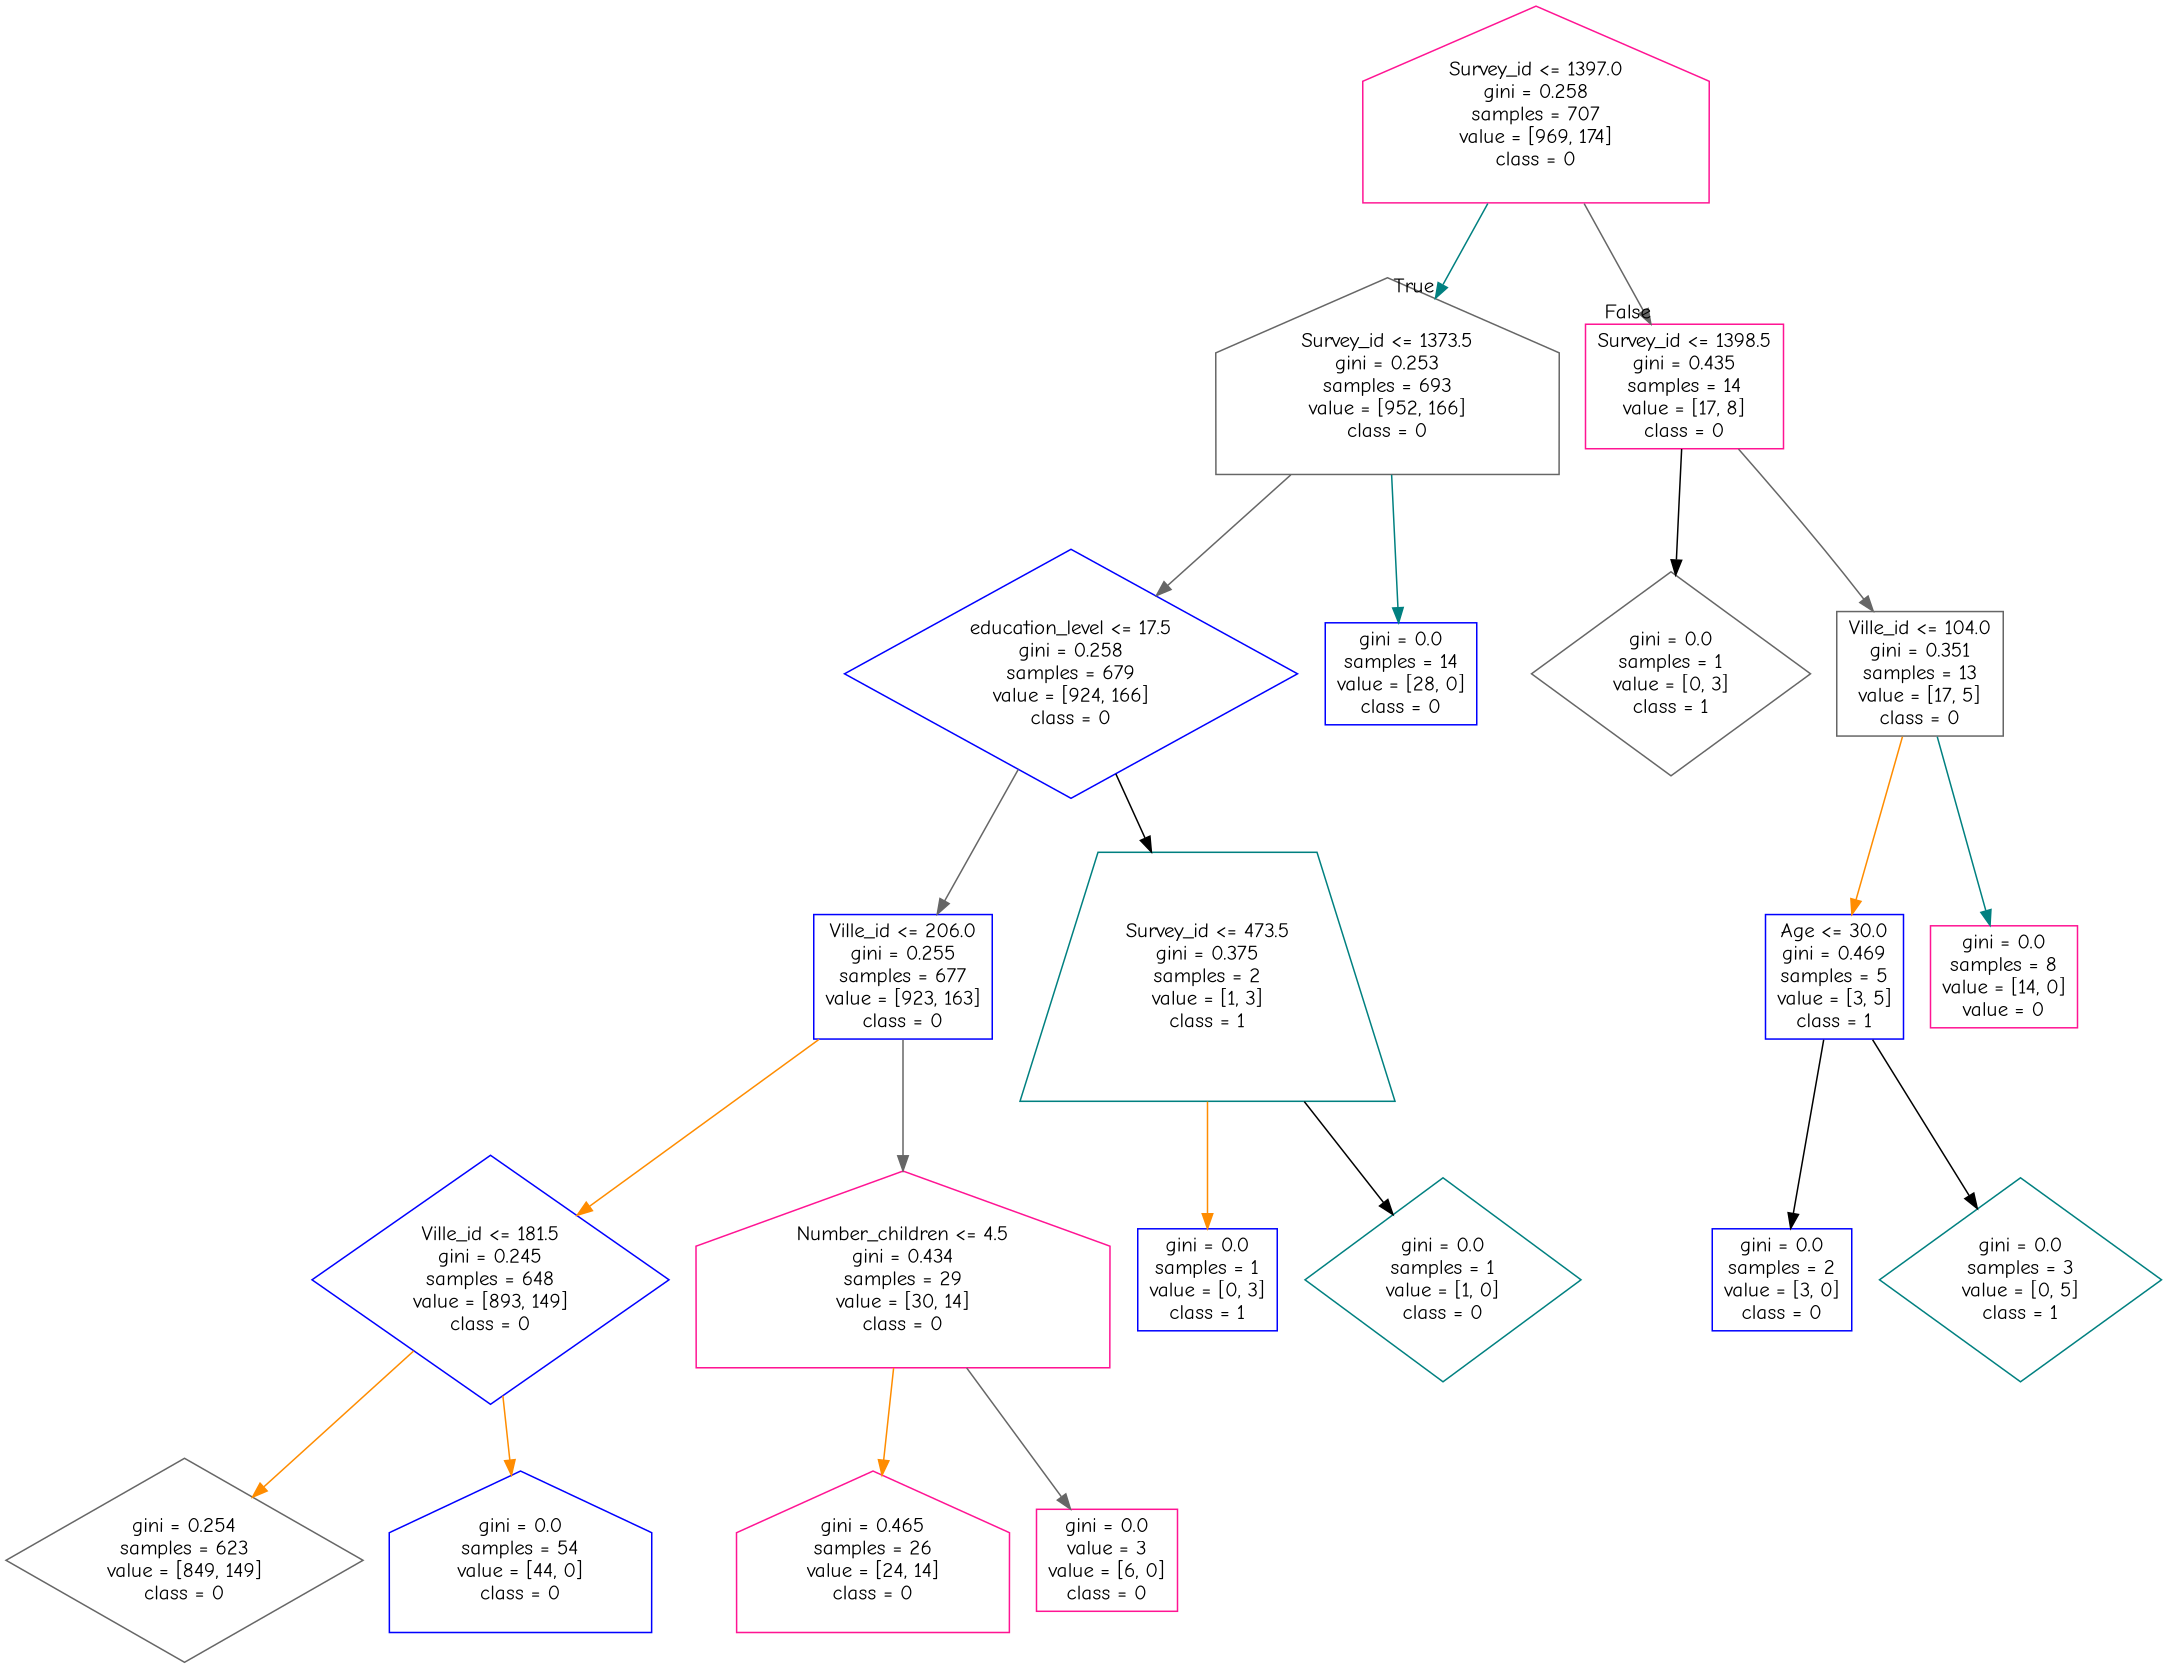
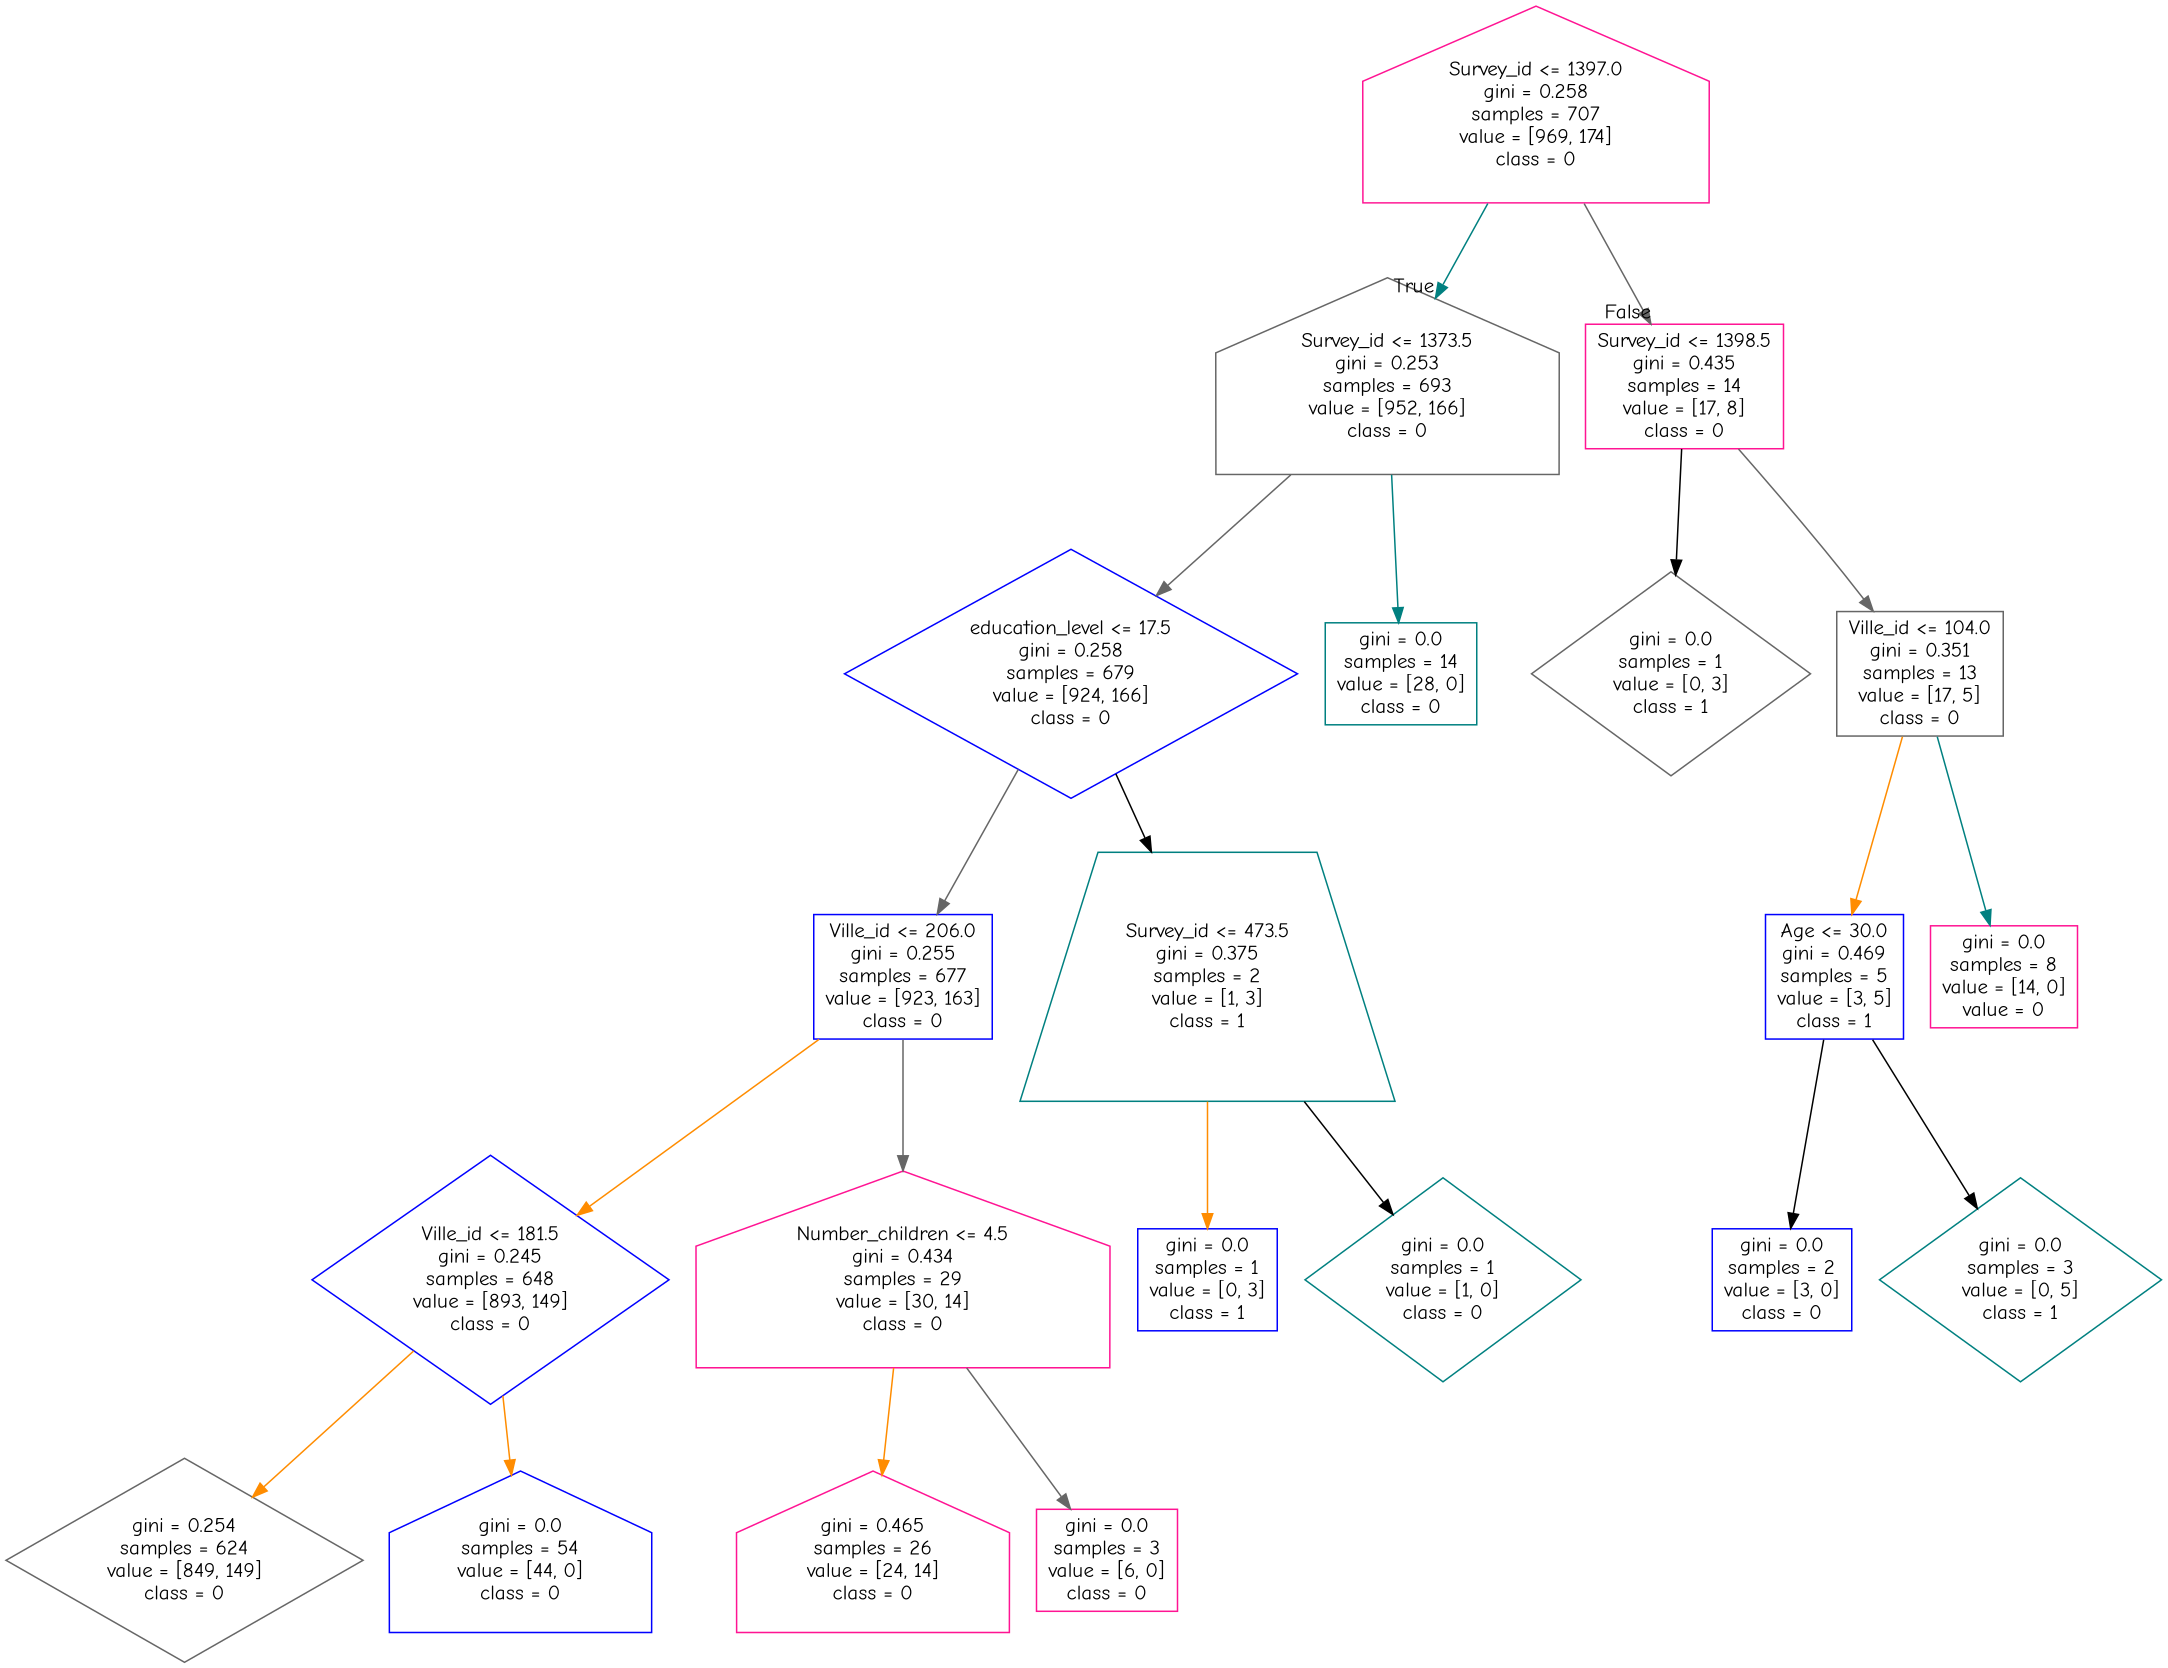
  digraph {
    fontname="Comic Neue"
    node [color=blue fontname="Comic Neue" shape=box]
    edge [color=gray40 fontname="Comic Neue"]
    n1 [color=deeppink label="Survey_id <= 1397.0\ngini = 0.258\nsamples = 707\nvalue = [969, 174]\nclass = 0" shape=house]
    n2 [color=gray40 label="Survey_id <= 1373.5\ngini = 0.253\nsamples = 693\nvalue = [952, 166]\nclass = 0" shape=house]
    n3 [color=deeppink label="Survey_id <= 1398.5\ngini = 0.435\nsamples = 14\nvalue = [17, 8]\nclass = 0"]
    n4 [label="education_level <= 17.5\ngini = 0.258\nsamples = 679\nvalue = [924, 166]\nclass = 0" shape=diamond]
-   n5 [label="gini = 0.0\nsamples = 14\nvalue = [28, 0]\nclass = 0"]
+   n5 [color=teal label="gini = 0.0\nsamples = 14\nvalue = [28, 0]\nclass = 0"]
    n6 [color=gray40 label="gini = 0.0\nsamples = 1\nvalue = [0, 3]\nclass = 1" shape=diamond]
    n7 [color=gray40 label="Ville_id <= 104.0\ngini = 0.351\nsamples = 13\nvalue = [17, 5]\nclass = 0"]
    n8 [label="Ville_id <= 206.0\ngini = 0.255\nsamples = 677\nvalue = [923, 163]\nclass = 0"]
    n9 [color=teal label="Survey_id <= 473.5\ngini = 0.375\nsamples = 2\nvalue = [1, 3]\nclass = 1" shape=trapezium]
    n10 [label="Ville_id <= 181.5\ngini = 0.245\nsamples = 648\nvalue = [893, 149]\nclass = 0" shape=diamond]
    n11 [color=deeppink label="Number_children <= 4.5\ngini = 0.434\nsamples = 29\nvalue = [30, 14]\nclass = 0" shape=house]
    n12 [label="gini = 0.0\nsamples = 1\nvalue = [0, 3]\nclass = 1"]
    n13 [color=teal label="gini = 0.0\nsamples = 1\nvalue = [1, 0]\nclass = 0" shape=diamond]
-   n14 [color=gray40 label="gini = 0.254\nsamples = 623\nvalue = [849, 149]\nclass = 0" shape=diamond]
+   n14 [color=gray40 label="gini = 0.254\nsamples = 624\nvalue = [849, 149]\nclass = 0" shape=diamond]
    n15 [label="gini = 0.0\nsamples = 54\nvalue = [44, 0]\nclass = 0" shape=house]
    n16 [color=deeppink label="gini = 0.465\nsamples = 26\nvalue = [24, 14]\nclass = 0" shape=house]
-   n17 [color=deeppink label="gini = 0.0\nvalue = 3\nvalue = [6, 0]\nclass = 0"]
+   n17 [color=deeppink label="gini = 0.0\nsamples = 3\nvalue = [6, 0]\nclass = 0"]
    n18 [label="Age <= 30.0\ngini = 0.469\nsamples = 5\nvalue = [3, 5]\nclass = 1"]
    n19 [color=deeppink label="gini = 0.0\nsamples = 8\nvalue = [14, 0]\nvalue = 0"]
    n20 [label="gini = 0.0\nsamples = 2\nvalue = [3, 0]\nclass = 0"]
    n21 [color=teal label="gini = 0.0\nsamples = 3\nvalue = [0, 5]\nclass = 1" shape=diamond]
    n1 -> n2 [color=teal headlabel=True labelangle=45 labeldistance=2.5]
    n1 -> n3 [headlabel=False labelangle=-45 labeldistance=2.5]
    n2 -> n4
    n2 -> n5 [color=teal]
    n3 -> n6 [color=black]
    n3 -> n7
    n4 -> n8
    n4 -> n9 [color=black]
    n7 -> n18 [color=darkorange]
    n7 -> n19 [color=teal]
    n8 -> n10 [color=darkorange]
    n8 -> n11
    n9 -> n12 [color=darkorange]
    n9 -> n13 [color=black]
    n10 -> n14 [color=darkorange]
    n10 -> n15 [color=darkorange]
    n11 -> n16 [color=darkorange]
    n11 -> n17
    n18 -> n20 [color=black]
    n18 -> n21 [color=black]
  }
